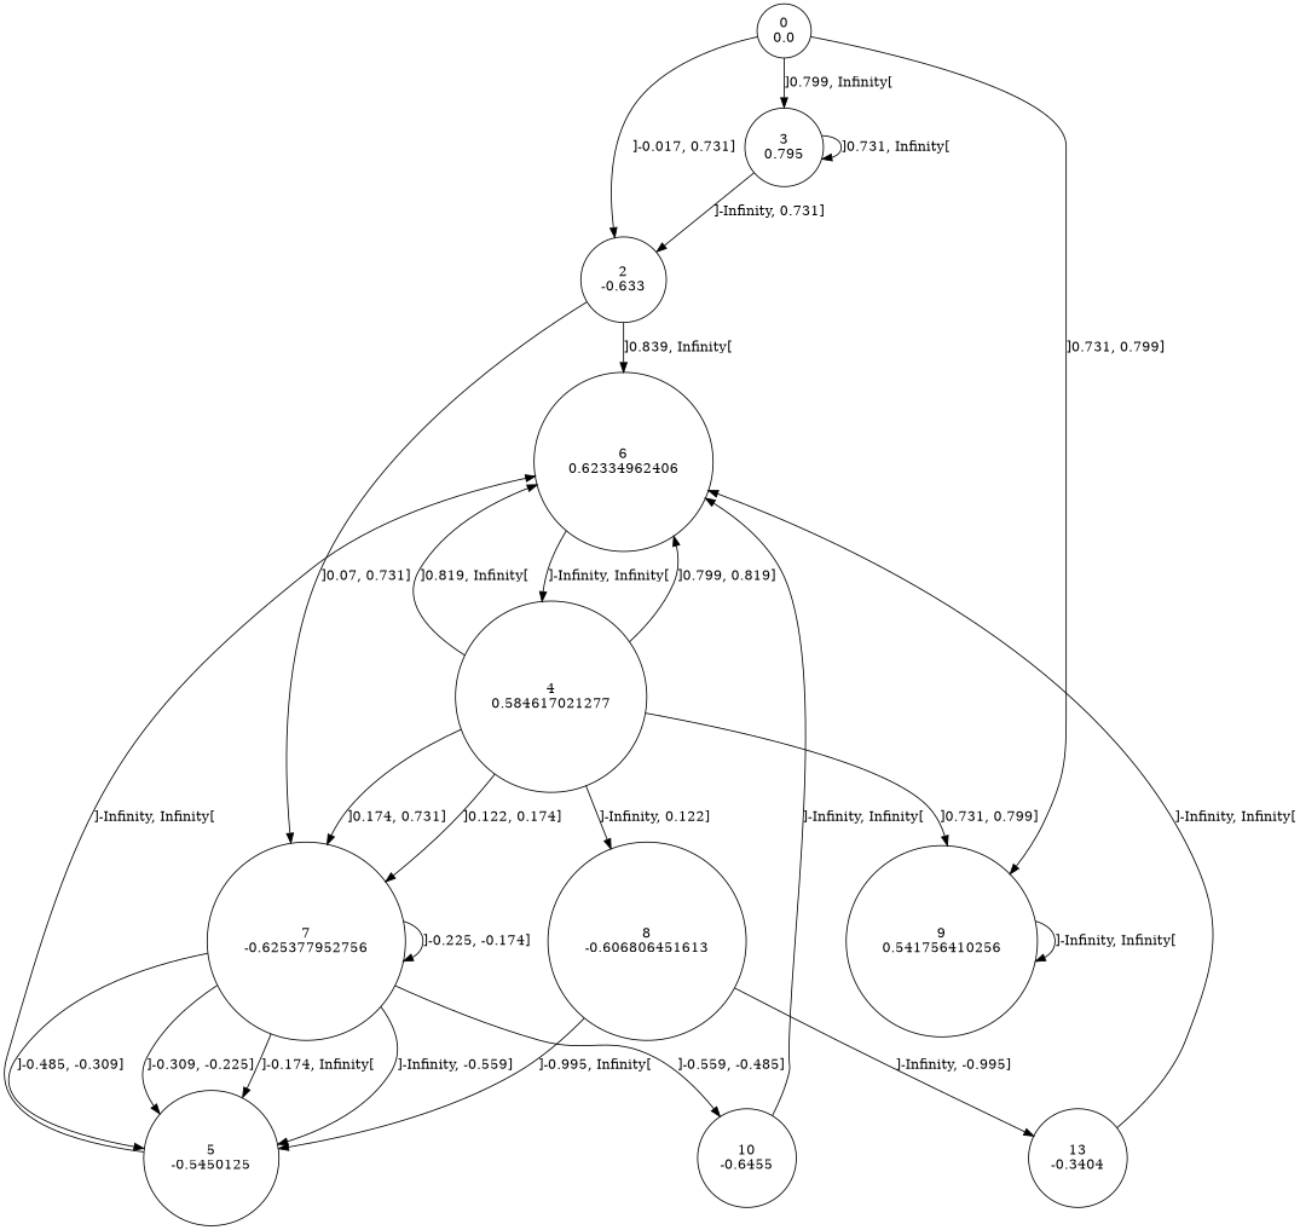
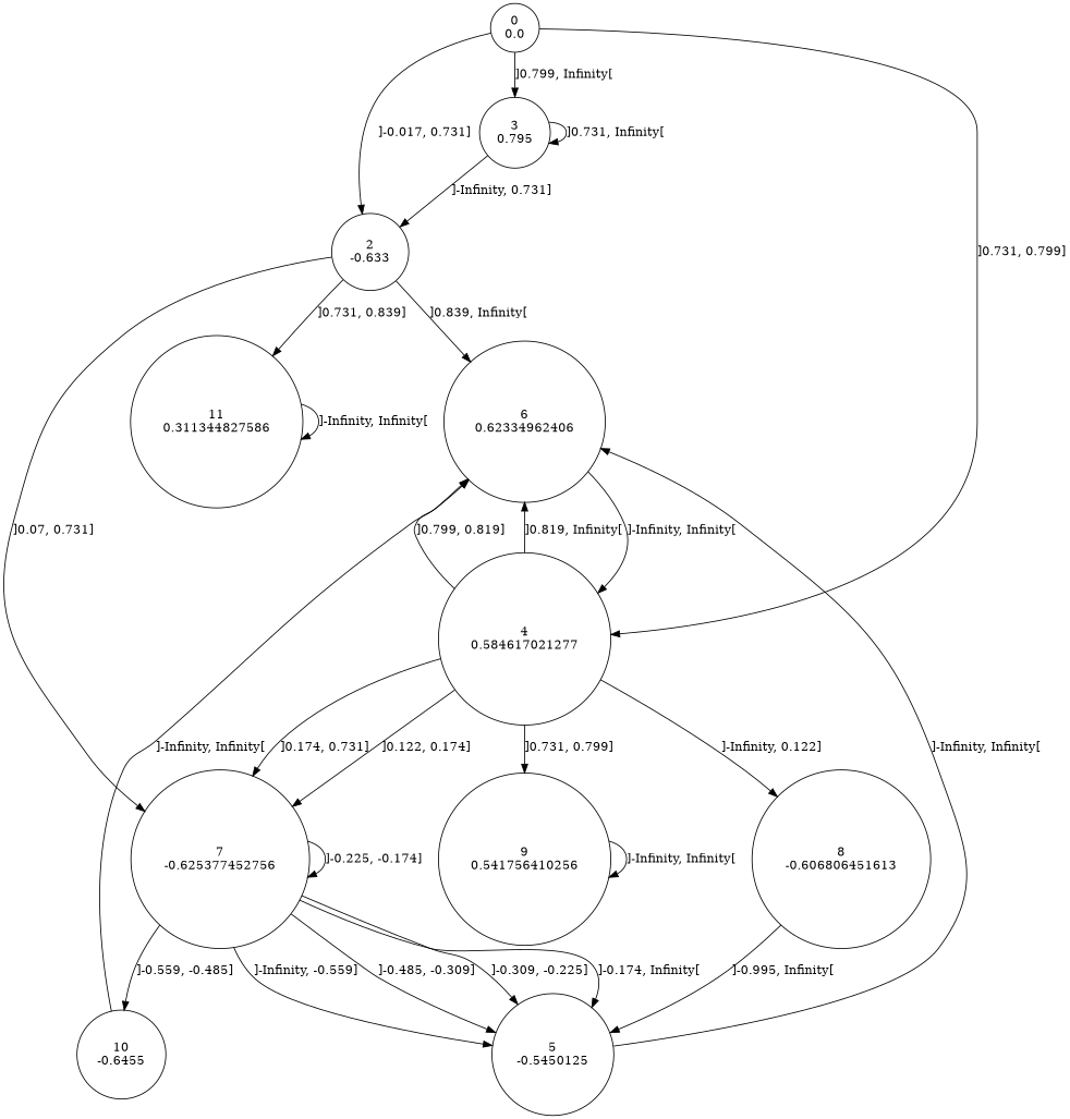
  digraph {
    node [shape=circle]
    n1 [label="0\n0.0"]
    n2 [label="2\n-0.633"]
    n3 [label="4\n0.584617021277"]
    n4 [label="3\n0.795"]
    n5 [label="6\n0.62334962406"]
-   n6 [label="7\n-0.625377952756"]
+   n6 [label="7\n-0.625377452756"]
+   n7 [label="11\n0.311344827586"]
    n8 [label="8\n-0.606806451613"]
    n9 [label="9\n0.541756410256"]
    n10 [label="5\n-0.5450125"]
    n11 [label="10\n-0.6455"]
-   n12 [label="13\n-0.3404"]
    n1 -> n2 [label="]-0.017, 0.731]"]
-   n1 -> n9 [label="]0.731, 0.799]"]
+   n1 -> n3 [label="]0.731, 0.799]"]
    n1 -> n4 [label="]0.799, Infinity["]
    n2 -> n5 [label="]0.839, Infinity["]
    n2 -> n6 [label="]0.07, 0.731]"]
+   n2 -> n7 [label="]0.731, 0.839]"]
    n3 -> n5 [label="]0.799, 0.819]"]
    n3 -> n5 [label="]0.819, Infinity["]
    n3 -> n6 [label="]0.122, 0.174]"]
    n3 -> n6 [label="]0.174, 0.731]"]
    n3 -> n8 [label="]-Infinity, 0.122]"]
    n3 -> n9 [label="]0.731, 0.799]"]
    n4 -> n2 [label="]-Infinity, 0.731]"]
    n4 -> n4 [label="]0.731, Infinity["]
    n5 -> n3 [label="]-Infinity, Infinity["]
    n6 -> n6 [label="]-0.225, -0.174]"]
    n6 -> n10 [label="]-Infinity, -0.559]"]
    n6 -> n10 [label="]-0.485, -0.309]"]
    n6 -> n10 [label="]-0.309, -0.225]"]
    n6 -> n10 [label="]-0.174, Infinity["]
    n6 -> n11 [label="]-0.559, -0.485]"]
+   n7 -> n7 [label="]-Infinity, Infinity["]
    n8 -> n10 [label="]-0.995, Infinity["]
-   n8 -> n12 [label="]-Infinity, -0.995]"]
    n9 -> n9 [label="]-Infinity, Infinity["]
    n10 -> n5 [label="]-Infinity, Infinity["]
    n11 -> n5 [label="]-Infinity, Infinity["]
-   n12 -> n5 [label="]-Infinity, Infinity["]
  }
